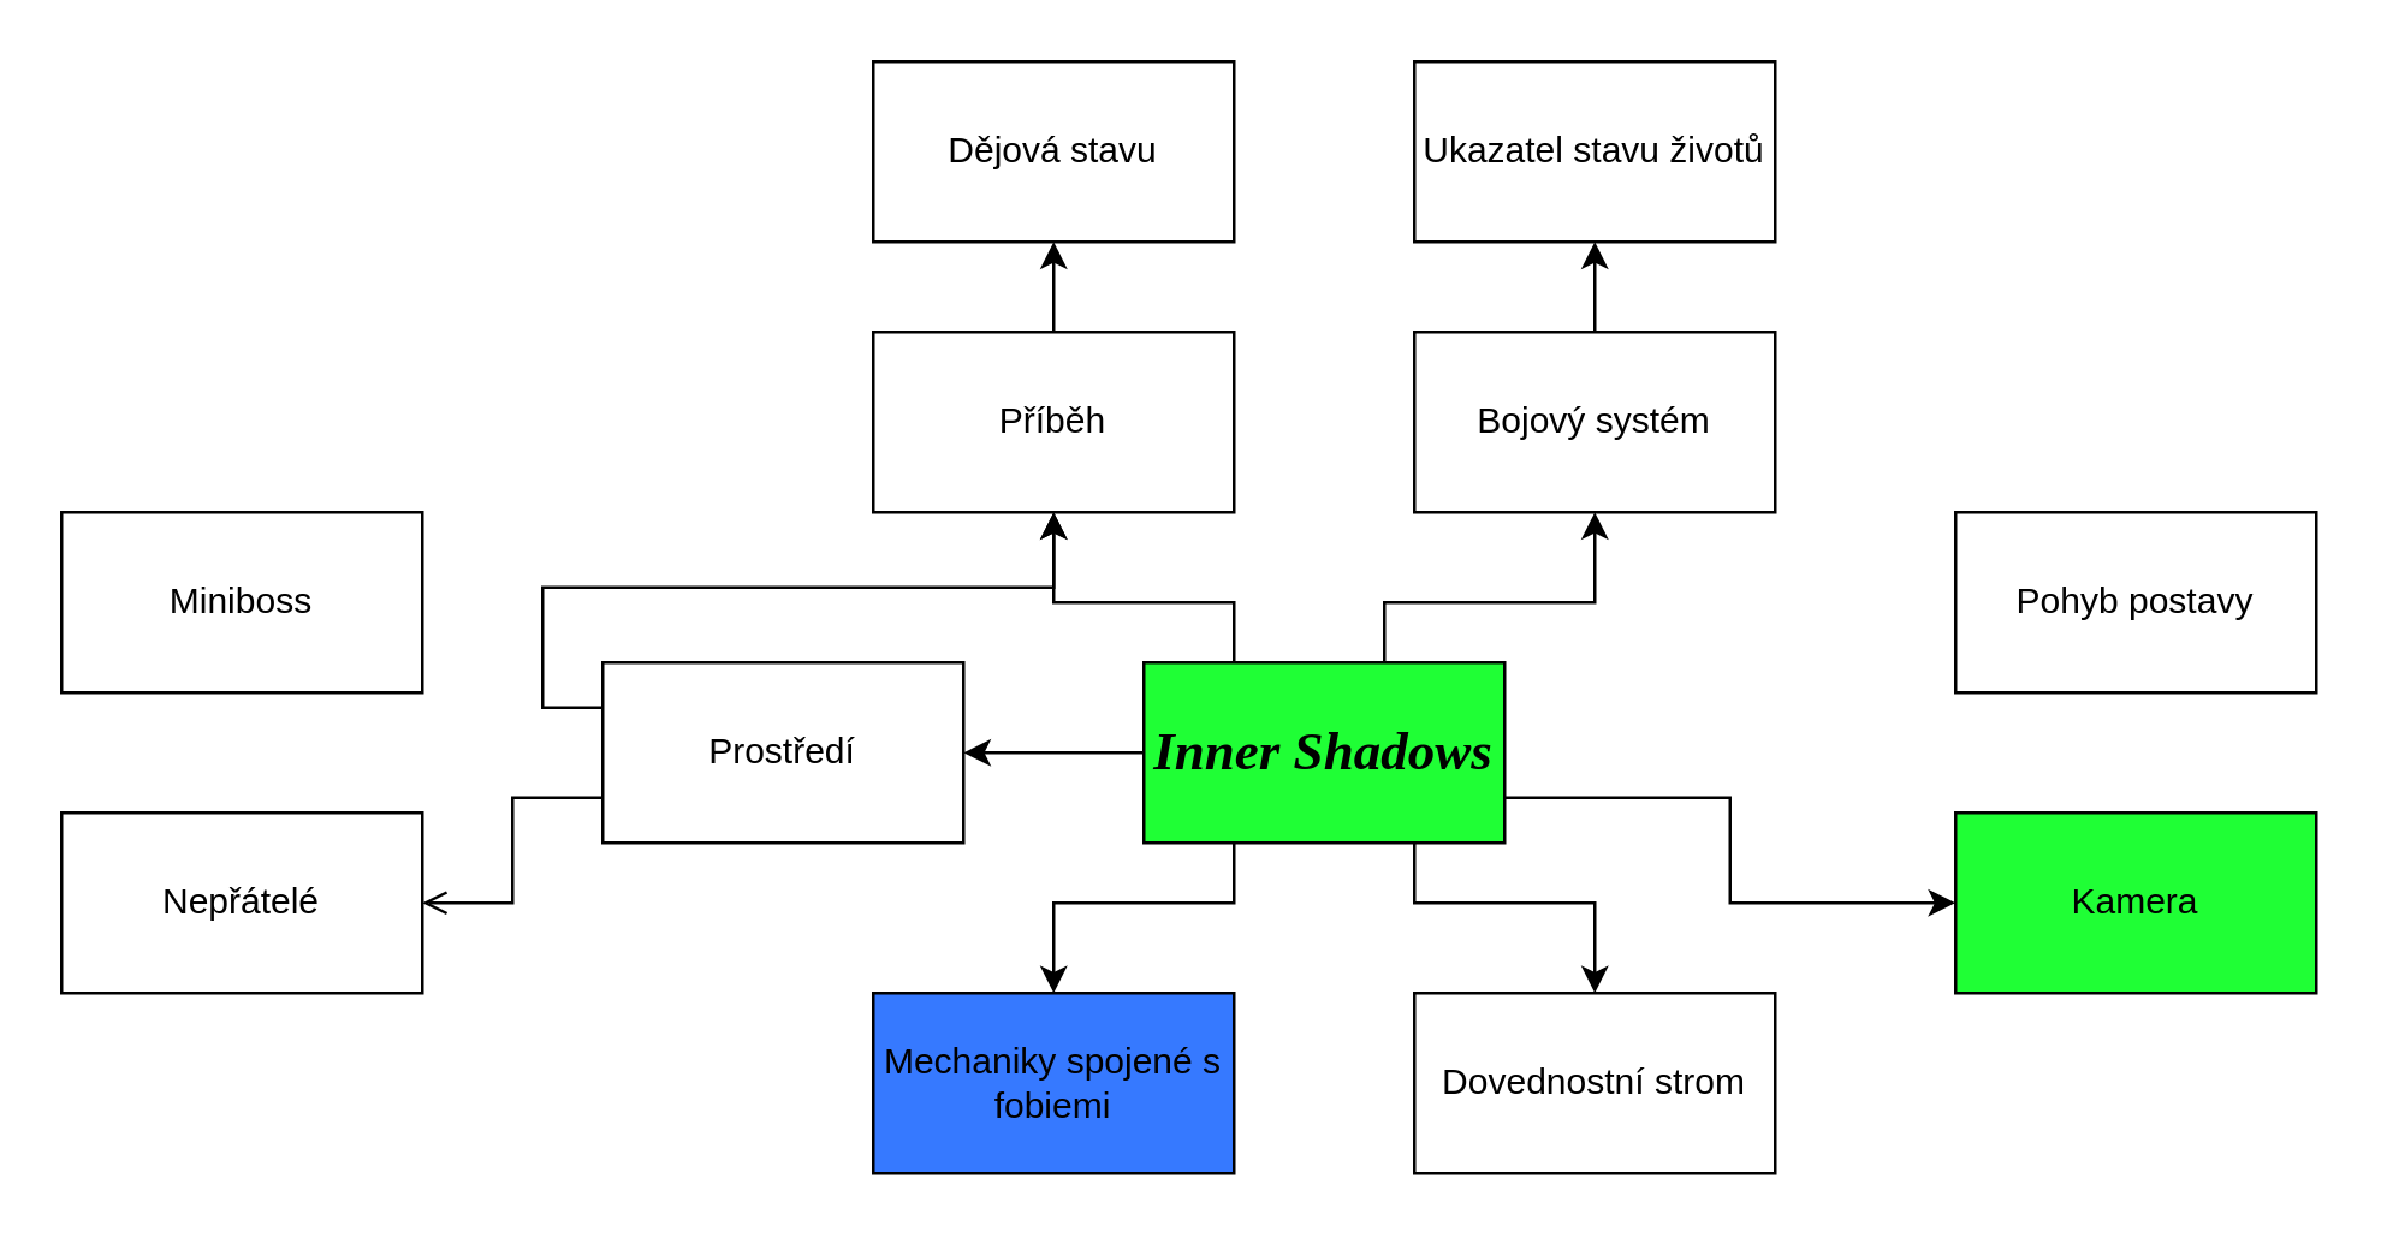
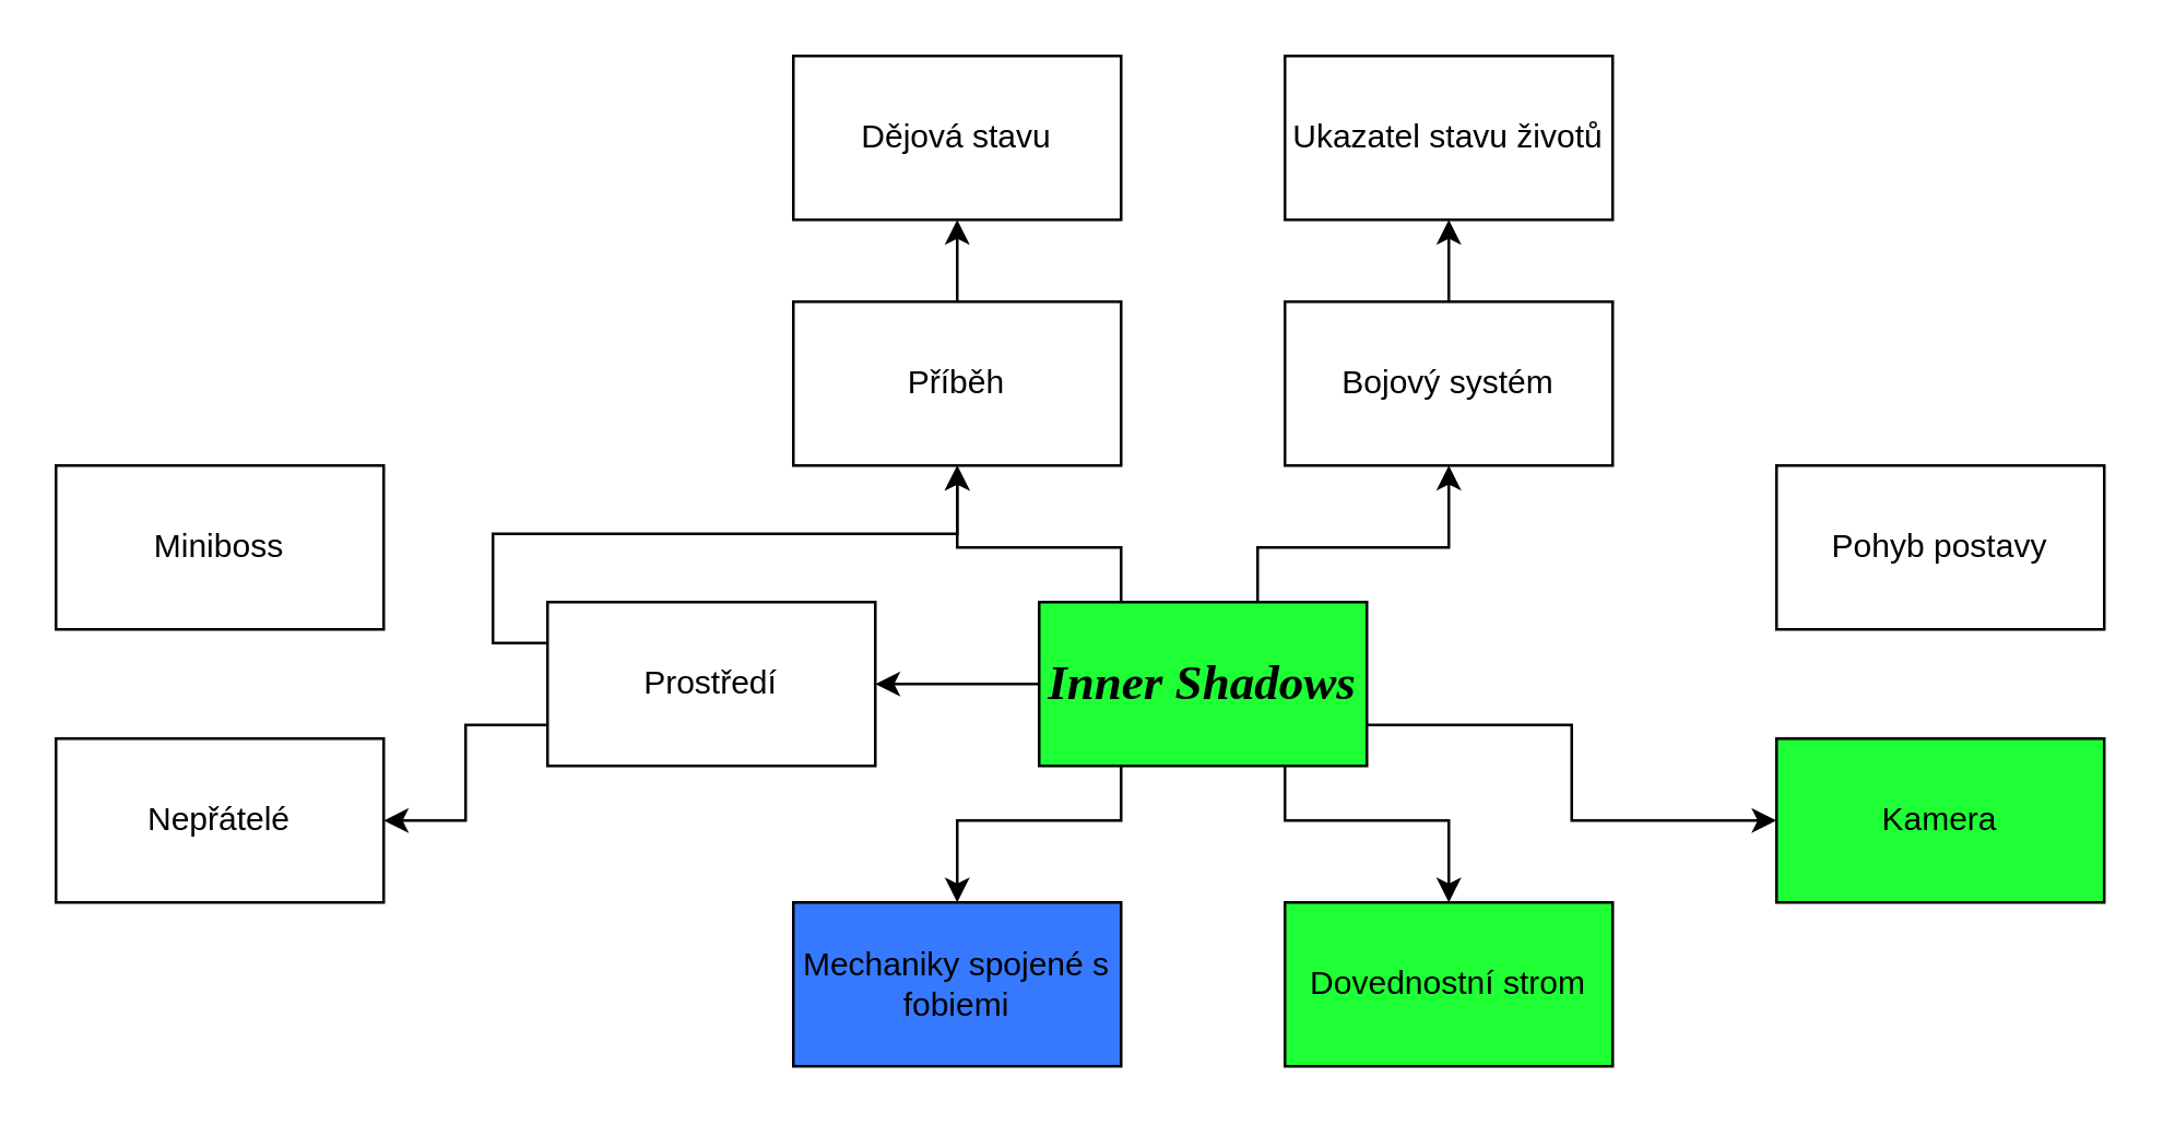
  <mxCell id="0" />
  <mxCell id="1" parent="0" />
  <mxCell id="2" style="edgeStyle=orthogonalEdgeStyle;rounded=0;orthogonalLoop=1;jettySize=auto;html=1;exitX=0.75;exitY=1;exitDx=0;exitDy=0;entryX=0.5;entryY=0;entryDx=0;entryDy=0;" parent="1" source="8" target="9" edge="1"><mxGeometry relative="1" as="geometry"><Array as="points"><mxPoint x="470" y="300" /><mxPoint x="530" y="300" /></Array></mxGeometry></mxCell>
  <mxCell id="3" style="edgeStyle=orthogonalEdgeStyle;rounded=0;orthogonalLoop=1;jettySize=auto;html=1;exitX=0.25;exitY=1;exitDx=0;exitDy=0;entryX=0.5;entryY=0;entryDx=0;entryDy=0;" parent="1" source="8" target="17" edge="1"><mxGeometry relative="1" as="geometry"><Array as="points"><mxPoint x="410" y="300" /><mxPoint x="350" y="300" /></Array></mxGeometry></mxCell>
  <mxCell id="4" style="edgeStyle=orthogonalEdgeStyle;rounded=0;orthogonalLoop=1;jettySize=auto;html=1;exitX=0.75;exitY=0;exitDx=0;exitDy=0;entryX=0.5;entryY=1;entryDx=0;entryDy=0;" parent="1" source="8" target="19" edge="1"><mxGeometry relative="1" as="geometry"><Array as="points"><mxPoint x="460" y="220" /><mxPoint x="460" y="200" /><mxPoint x="530" y="200" /></Array></mxGeometry></mxCell>
  <mxCell id="5" style="edgeStyle=orthogonalEdgeStyle;rounded=0;orthogonalLoop=1;jettySize=auto;html=1;exitX=0.25;exitY=0;exitDx=0;exitDy=0;entryX=0.5;entryY=1;entryDx=0;entryDy=0;" parent="1" source="8" target="22" edge="1"><mxGeometry relative="1" as="geometry"><Array as="points"><mxPoint x="410" y="200" /><mxPoint x="350" y="200" /></Array></mxGeometry></mxCell>
  <mxCell id="6" style="edgeStyle=orthogonalEdgeStyle;rounded=0;orthogonalLoop=1;jettySize=auto;html=1;exitX=1;exitY=0.75;exitDx=0;exitDy=0;entryX=0;entryY=0.5;entryDx=0;entryDy=0;" parent="1" source="8" target="14" edge="1"><mxGeometry relative="1" as="geometry" /></mxCell>
  <mxCell id="7" style="edgeStyle=orthogonalEdgeStyle;rounded=0;orthogonalLoop=1;jettySize=auto;html=1;exitX=0;exitY=0.5;exitDx=0;exitDy=0;entryX=1;entryY=0.5;entryDx=0;entryDy=0;" parent="1" source="8" target="12" edge="1"><mxGeometry relative="1" as="geometry" /></mxCell>
  <mxCell id="8" value="&lt;h3&gt;&lt;font style=&quot;font-size: 18px;&quot; face=&quot;Times New Roman&quot;&gt;&lt;i&gt;Inner Shadows&lt;/i&gt;&lt;/font&gt;&lt;/h3&gt;" style="rounded=0;whiteSpace=wrap;html=1;fillColor=#1FFF35;" parent="1" vertex="1"><mxGeometry x="380" y="220" width="120" height="60" as="geometry" /></mxCell>
- <mxCell id="9" value="Dovednostní strom" style="rounded=0;whiteSpace=wrap;html=1;" parent="1" vertex="1"><mxGeometry x="470" y="330" width="120" height="60" as="geometry" /></mxCell>
- <mxCell id="10" style="edgeStyle=orthogonalEdgeStyle;rounded=0;orthogonalLoop=1;jettySize=auto;html=1;exitX=0;exitY=0.75;exitDx=0;exitDy=0;entryX=1;entryY=0.5;entryDx=0;entryDy=0;endArrow=open;" parent="1" source="12" target="16" edge="1"><mxGeometry relative="1" as="geometry"><Array as="points"><mxPoint x="170" y="265" /><mxPoint x="170" y="300" /></Array></mxGeometry></mxCell>
+ <mxCell id="9" value="Dovednostní strom" style="rounded=0;whiteSpace=wrap;html=1;fillColor=#1fff35;" parent="1" vertex="1"><mxGeometry x="470" y="330" width="120" height="60" as="geometry" /></mxCell>
+ <mxCell id="10" style="edgeStyle=orthogonalEdgeStyle;rounded=0;orthogonalLoop=1;jettySize=auto;html=1;exitX=0;exitY=0.75;exitDx=0;exitDy=0;entryX=1;entryY=0.5;entryDx=0;entryDy=0;" parent="1" source="12" target="16" edge="1"><mxGeometry relative="1" as="geometry"><Array as="points"><mxPoint x="170" y="265" /><mxPoint x="170" y="300" /></Array></mxGeometry></mxCell>
  <mxCell id="11" style="edgeStyle=orthogonalEdgeStyle;rounded=0;orthogonalLoop=1;jettySize=auto;html=1;exitX=0;exitY=0.25;exitDx=0;exitDy=0;" parent="1" source="12" target="22" edge="1"><mxGeometry relative="1" as="geometry" /></mxCell>
  <mxCell id="12" value="Prostředí" style="rounded=0;whiteSpace=wrap;html=1;" parent="1" vertex="1"><mxGeometry x="200" y="220" width="120" height="60" as="geometry" /></mxCell>
  <mxCell id="13" value="Pohyb postavy" style="rounded=0;whiteSpace=wrap;html=1;" parent="1" vertex="1"><mxGeometry x="650" y="170" width="120" height="60" as="geometry" /></mxCell>
  <mxCell id="14" value="Kamera" style="rounded=0;whiteSpace=wrap;html=1;fillColor=#1fff35;" parent="1" vertex="1"><mxGeometry x="650" y="270" width="120" height="60" as="geometry" /></mxCell>
  <mxCell id="15" value="Miniboss" style="rounded=0;whiteSpace=wrap;html=1;" parent="1" vertex="1"><mxGeometry x="20" y="170" width="120" height="60" as="geometry" /></mxCell>
  <mxCell id="16" value="Nepřátelé" style="rounded=0;whiteSpace=wrap;html=1;" parent="1" vertex="1"><mxGeometry x="20" y="270" width="120" height="60" as="geometry" /></mxCell>
  <mxCell id="17" value="Mechaniky spojené s fobiemi" style="rounded=0;whiteSpace=wrap;html=1;fillColor=#3679FF;" parent="1" vertex="1"><mxGeometry x="290" y="330" width="120" height="60" as="geometry" /></mxCell>
  <mxCell id="18" style="edgeStyle=orthogonalEdgeStyle;rounded=0;orthogonalLoop=1;jettySize=auto;html=1;entryX=0.5;entryY=1;entryDx=0;entryDy=0;" parent="1" source="19" target="20" edge="1"><mxGeometry relative="1" as="geometry" /></mxCell>
  <mxCell id="19" value="Bojový systém" style="rounded=0;whiteSpace=wrap;html=1;" parent="1" vertex="1"><mxGeometry x="470" y="110" width="120" height="60" as="geometry" /></mxCell>
  <mxCell id="20" value="Ukazatel stavu životů" style="rounded=0;whiteSpace=wrap;html=1;" parent="1" vertex="1"><mxGeometry x="470" y="20" width="120" height="60" as="geometry" /></mxCell>
  <mxCell id="21" style="edgeStyle=orthogonalEdgeStyle;rounded=0;orthogonalLoop=1;jettySize=auto;html=1;entryX=0.5;entryY=1;entryDx=0;entryDy=0;" parent="1" source="22" target="23" edge="1"><mxGeometry relative="1" as="geometry" /></mxCell>
  <mxCell id="22" value="Příběh" style="rounded=0;whiteSpace=wrap;html=1;" parent="1" vertex="1"><mxGeometry x="290" y="110" width="120" height="60" as="geometry" /></mxCell>
  <mxCell id="23" value="Dějová stavu" style="rounded=0;whiteSpace=wrap;html=1;" parent="1" vertex="1"><mxGeometry x="290" y="20" width="120" height="60" as="geometry" /></mxCell>
